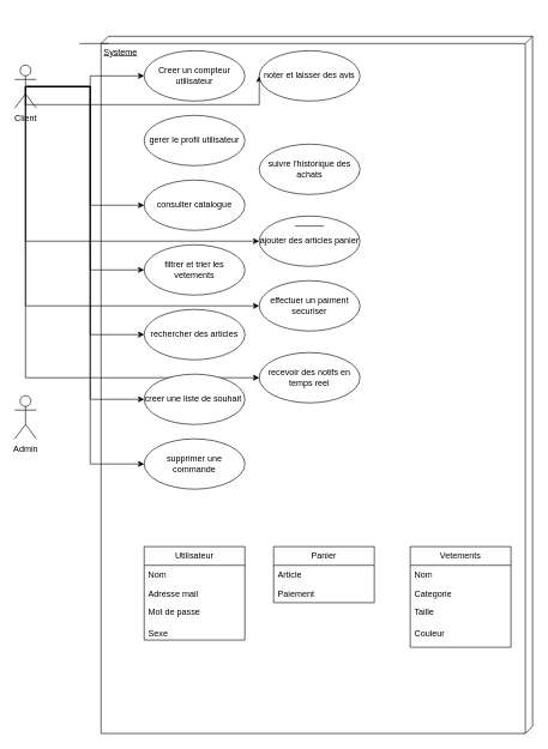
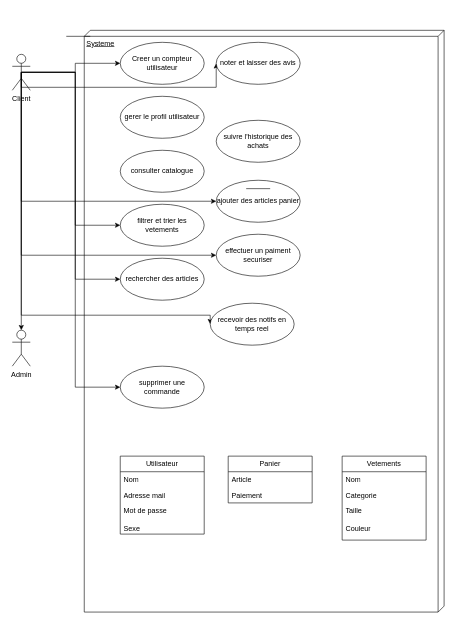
  <mxCell id="0" />
  <mxCell id="1" parent="0" />
  <mxCell id="2" value="Systeme" style="verticalAlign=top;align=left;spacingTop=8;spacingLeft=2;spacingRight=12;shape=cube;size=10;direction=south;fontStyle=4;html=1;whiteSpace=wrap;" vertex="1" parent="1"><mxGeometry x="140" y="50" width="600" height="970" as="geometry" /></mxCell>
  <mxCell id="3" style="edgeStyle=orthogonalEdgeStyle;rounded=0;orthogonalLoop=1;jettySize=auto;html=1;exitX=0.5;exitY=0.5;exitDx=0;exitDy=0;exitPerimeter=0;entryX=0;entryY=0.5;entryDx=0;entryDy=0;" edge="1" parent="1" source="13" target="16"><mxGeometry relative="1" as="geometry" /></mxCell>
- <mxCell id="4" style="edgeStyle=orthogonalEdgeStyle;rounded=0;orthogonalLoop=1;jettySize=auto;html=1;exitX=0.5;exitY=0.5;exitDx=0;exitDy=0;exitPerimeter=0;entryX=0;entryY=0.5;entryDx=0;entryDy=0;" edge="1" parent="1" source="13" target="17"><mxGeometry relative="1" as="geometry" /></mxCell>
+ <mxCell id="4" style="edgeStyle=orthogonalEdgeStyle;rounded=0;orthogonalLoop=1;jettySize=auto;html=1;exitX=0.5;exitY=0.5;exitDx=0;exitDy=0;exitPerimeter=0;" edge="1" parent="1" source="13" target="14"><mxGeometry relative="1" as="geometry" /></mxCell>
  <mxCell id="5" style="edgeStyle=orthogonalEdgeStyle;rounded=0;orthogonalLoop=1;jettySize=auto;html=1;exitX=0.5;exitY=0.5;exitDx=0;exitDy=0;exitPerimeter=0;entryX=0;entryY=0.5;entryDx=0;entryDy=0;" edge="1" parent="1" source="13" target="18"><mxGeometry relative="1" as="geometry" /></mxCell>
  <mxCell id="6" style="edgeStyle=orthogonalEdgeStyle;rounded=0;orthogonalLoop=1;jettySize=auto;html=1;exitX=0.5;exitY=0.5;exitDx=0;exitDy=0;exitPerimeter=0;entryX=0;entryY=0.5;entryDx=0;entryDy=0;" edge="1" parent="1" source="13" target="19"><mxGeometry relative="1" as="geometry" /></mxCell>
- <mxCell id="7" style="edgeStyle=orthogonalEdgeStyle;rounded=0;orthogonalLoop=1;jettySize=auto;html=1;exitX=0.5;exitY=0.5;exitDx=0;exitDy=0;exitPerimeter=0;entryX=0;entryY=0.5;entryDx=0;entryDy=0;" edge="1" parent="1" source="13" target="24"><mxGeometry relative="1" as="geometry" /></mxCell>
  <mxCell id="8" style="edgeStyle=orthogonalEdgeStyle;rounded=0;orthogonalLoop=1;jettySize=auto;html=1;exitX=0.5;exitY=0.5;exitDx=0;exitDy=0;exitPerimeter=0;entryX=0;entryY=0.5;entryDx=0;entryDy=0;" edge="1" parent="1" source="13" target="26"><mxGeometry relative="1" as="geometry" /></mxCell>
  <mxCell id="9" style="edgeStyle=orthogonalEdgeStyle;rounded=0;orthogonalLoop=1;jettySize=auto;html=1;exitX=0.5;exitY=0.5;exitDx=0;exitDy=0;exitPerimeter=0;entryX=0;entryY=0.5;entryDx=0;entryDy=0;" edge="1" parent="1" source="13" target="21"><mxGeometry relative="1" as="geometry"><Array as="points"><mxPoint x="35" y="145" /></Array></mxGeometry></mxCell>
  <mxCell id="10" style="edgeStyle=orthogonalEdgeStyle;rounded=0;orthogonalLoop=1;jettySize=auto;html=1;exitX=0.5;exitY=0.5;exitDx=0;exitDy=0;exitPerimeter=0;entryX=0;entryY=0.5;entryDx=0;entryDy=0;" edge="1" parent="1" source="13" target="22"><mxGeometry relative="1" as="geometry"><Array as="points"><mxPoint x="35" y="335" /></Array></mxGeometry></mxCell>
  <mxCell id="11" style="edgeStyle=orthogonalEdgeStyle;rounded=0;orthogonalLoop=1;jettySize=auto;html=1;exitX=0.5;exitY=0.5;exitDx=0;exitDy=0;exitPerimeter=0;entryX=0;entryY=0.5;entryDx=0;entryDy=0;" edge="1" parent="1" source="13" target="23"><mxGeometry relative="1" as="geometry"><Array as="points"><mxPoint x="35" y="425" /></Array></mxGeometry></mxCell>
  <mxCell id="12" style="edgeStyle=orthogonalEdgeStyle;rounded=0;orthogonalLoop=1;jettySize=auto;html=1;exitX=0.5;exitY=0.5;exitDx=0;exitDy=0;exitPerimeter=0;entryX=0;entryY=0.5;entryDx=0;entryDy=0;" edge="1" parent="1" source="13" target="25"><mxGeometry relative="1" as="geometry"><Array as="points"><mxPoint x="35" y="525" /></Array></mxGeometry></mxCell>
  <mxCell id="13" value="Client" style="shape=umlActor;verticalLabelPosition=bottom;verticalAlign=top;html=1;" vertex="1" parent="1"><mxGeometry x="20" y="90" width="30" height="60" as="geometry" /></mxCell>
  <mxCell id="14" value="Admin" style="shape=umlActor;verticalLabelPosition=bottom;verticalAlign=top;html=1;" vertex="1" parent="1"><mxGeometry x="20" y="550" width="30" height="60" as="geometry" /></mxCell>
  <mxCell id="15" value="gerer le profil utilisateur" style="ellipse;whiteSpace=wrap;html=1;" vertex="1" parent="1"><mxGeometry x="200" y="160" width="140" height="70" as="geometry" /></mxCell>
  <mxCell id="16" value="Creer un compteur utilisateur" style="ellipse;whiteSpace=wrap;html=1;" vertex="1" parent="1"><mxGeometry x="200" y="70" width="140" height="70" as="geometry" /></mxCell>
  <mxCell id="17" value="consulter catalogue" style="ellipse;whiteSpace=wrap;html=1;" vertex="1" parent="1"><mxGeometry x="200" y="250" width="140" height="70" as="geometry" /></mxCell>
  <mxCell id="18" value="filtrer et trier les vetements" style="ellipse;whiteSpace=wrap;html=1;" vertex="1" parent="1"><mxGeometry x="200" y="340" width="140" height="70" as="geometry" /></mxCell>
  <mxCell id="19" value="rechercher des articles" style="ellipse;whiteSpace=wrap;html=1;" vertex="1" parent="1"><mxGeometry x="200" y="430" width="140" height="70" as="geometry" /></mxCell>
  <mxCell id="20" value="suivre l'historique des achats" style="ellipse;whiteSpace=wrap;html=1;" vertex="1" parent="1"><mxGeometry x="360" y="200" width="140" height="70" as="geometry" /></mxCell>
  <mxCell id="21" value="noter et laisser des avis" style="ellipse;whiteSpace=wrap;html=1;" vertex="1" parent="1"><mxGeometry x="360" y="70" width="140" height="70" as="geometry" /></mxCell>
  <mxCell id="22" value="ajouter des articles panier" style="ellipse;whiteSpace=wrap;html=1;" vertex="1" parent="1"><mxGeometry x="360" y="300" width="140" height="70" as="geometry" /></mxCell>
  <mxCell id="23" value="effectuer un paiment securiser" style="ellipse;whiteSpace=wrap;html=1;" vertex="1" parent="1"><mxGeometry x="360" y="390" width="140" height="70" as="geometry" /></mxCell>
- <mxCell id="24" value="creer une liste de souhait&amp;nbsp;" style="ellipse;whiteSpace=wrap;html=1;" vertex="1" parent="1"><mxGeometry x="200" y="520" width="140" height="70" as="geometry" /></mxCell>
- <mxCell id="25" value="recevoir des notifs en temps reel" style="ellipse;whiteSpace=wrap;html=1;" vertex="1" parent="1"><mxGeometry x="360" y="490" width="140" height="70" as="geometry" /></mxCell>
+ <mxCell id="25" value="recevoir des notifs en temps reel" style="ellipse;whiteSpace=wrap;html=1;" vertex="1" parent="1"><mxGeometry x="350" y="505" width="140" height="70" as="geometry" /></mxCell>
  <mxCell id="26" value="supprimer une commande" style="ellipse;whiteSpace=wrap;html=1;" vertex="1" parent="1"><mxGeometry x="200" y="610" width="140" height="70" as="geometry" /></mxCell>
  <mxCell id="27" value="" style="line;strokeWidth=1;fillColor=none;align=left;verticalAlign=middle;spacingTop=-1;spacingLeft=3;spacingRight=3;rotatable=0;labelPosition=right;points=[];portConstraint=eastwest;strokeColor=inherit;" vertex="1" parent="1"><mxGeometry x="410" y="310" width="40" height="8" as="geometry" /></mxCell>
  <mxCell id="28" value="" style="line;strokeWidth=1;fillColor=none;align=left;verticalAlign=middle;spacingTop=-1;spacingLeft=3;spacingRight=3;rotatable=0;labelPosition=right;points=[];portConstraint=eastwest;strokeColor=inherit;" vertex="1" parent="1"><mxGeometry x="110" y="20" width="40" height="80" as="geometry" /></mxCell>
  <mxCell id="29" value="Utilisateur" style="swimlane;fontStyle=0;childLayout=stackLayout;horizontal=1;startSize=26;fillColor=none;horizontalStack=0;resizeParent=1;resizeParentMax=0;resizeLast=0;collapsible=1;marginBottom=0;whiteSpace=wrap;html=1;" vertex="1" parent="1"><mxGeometry x="200" y="760" width="140" height="130" as="geometry" /></mxCell>
  <mxCell id="30" value="Nom" style="text;strokeColor=none;fillColor=none;align=left;verticalAlign=top;spacingLeft=4;spacingRight=4;overflow=hidden;rotatable=0;points=[[0,0.5],[1,0.5]];portConstraint=eastwest;whiteSpace=wrap;html=1;" vertex="1" parent="29"><mxGeometry y="26" width="140" height="26" as="geometry" /></mxCell>
  <mxCell id="31" value="Adresse mail" style="text;strokeColor=none;fillColor=none;align=left;verticalAlign=top;spacingLeft=4;spacingRight=4;overflow=hidden;rotatable=0;points=[[0,0.5],[1,0.5]];portConstraint=eastwest;whiteSpace=wrap;html=1;" vertex="1" parent="29"><mxGeometry y="52" width="140" height="26" as="geometry" /></mxCell>
  <mxCell id="32" value="Mot de passe&lt;br&gt;&lt;br&gt;Sexe" style="text;strokeColor=none;fillColor=none;align=left;verticalAlign=top;spacingLeft=4;spacingRight=4;overflow=hidden;rotatable=0;points=[[0,0.5],[1,0.5]];portConstraint=eastwest;whiteSpace=wrap;html=1;" vertex="1" parent="29"><mxGeometry y="78" width="140" height="52" as="geometry" /></mxCell>
  <mxCell id="33" value="Vetements" style="swimlane;fontStyle=0;childLayout=stackLayout;horizontal=1;startSize=26;fillColor=none;horizontalStack=0;resizeParent=1;resizeParentMax=0;resizeLast=0;collapsible=1;marginBottom=0;whiteSpace=wrap;html=1;" vertex="1" parent="1"><mxGeometry x="570" y="760" width="140" height="140" as="geometry" /></mxCell>
  <mxCell id="34" value="Nom" style="text;strokeColor=none;fillColor=none;align=left;verticalAlign=top;spacingLeft=4;spacingRight=4;overflow=hidden;rotatable=0;points=[[0,0.5],[1,0.5]];portConstraint=eastwest;whiteSpace=wrap;html=1;" vertex="1" parent="33"><mxGeometry y="26" width="140" height="26" as="geometry" /></mxCell>
  <mxCell id="35" value="Categorie" style="text;strokeColor=none;fillColor=none;align=left;verticalAlign=top;spacingLeft=4;spacingRight=4;overflow=hidden;rotatable=0;points=[[0,0.5],[1,0.5]];portConstraint=eastwest;whiteSpace=wrap;html=1;" vertex="1" parent="33"><mxGeometry y="52" width="140" height="26" as="geometry" /></mxCell>
  <mxCell id="36" value="Taille&lt;br&gt;&lt;br&gt;Couleur" style="text;strokeColor=none;fillColor=none;align=left;verticalAlign=top;spacingLeft=4;spacingRight=4;overflow=hidden;rotatable=0;points=[[0,0.5],[1,0.5]];portConstraint=eastwest;whiteSpace=wrap;html=1;" vertex="1" parent="33"><mxGeometry y="78" width="140" height="62" as="geometry" /></mxCell>
  <mxCell id="37" value="Panier" style="swimlane;fontStyle=0;childLayout=stackLayout;horizontal=1;startSize=26;fillColor=none;horizontalStack=0;resizeParent=1;resizeParentMax=0;resizeLast=0;collapsible=1;marginBottom=0;whiteSpace=wrap;html=1;" vertex="1" parent="1"><mxGeometry x="380" y="760" width="140" height="78" as="geometry" /></mxCell>
  <mxCell id="38" value="Article" style="text;strokeColor=none;fillColor=none;align=left;verticalAlign=top;spacingLeft=4;spacingRight=4;overflow=hidden;rotatable=0;points=[[0,0.5],[1,0.5]];portConstraint=eastwest;whiteSpace=wrap;html=1;" vertex="1" parent="37"><mxGeometry y="26" width="140" height="26" as="geometry" /></mxCell>
  <mxCell id="39" value="Paiement" style="text;strokeColor=none;fillColor=none;align=left;verticalAlign=top;spacingLeft=4;spacingRight=4;overflow=hidden;rotatable=0;points=[[0,0.5],[1,0.5]];portConstraint=eastwest;whiteSpace=wrap;html=1;" vertex="1" parent="37"><mxGeometry y="52" width="140" height="26" as="geometry" /></mxCell>
